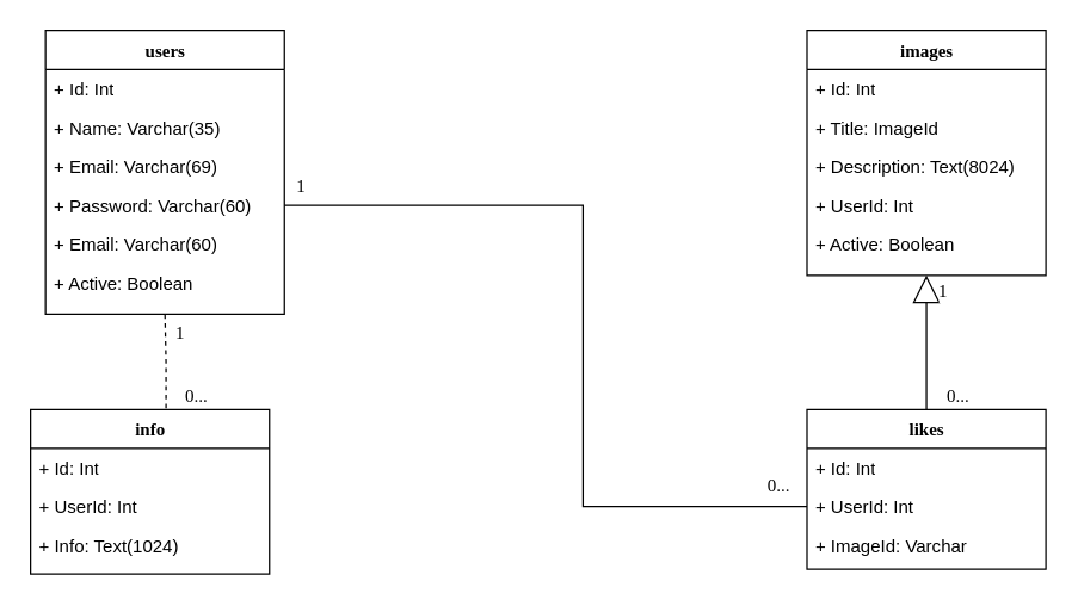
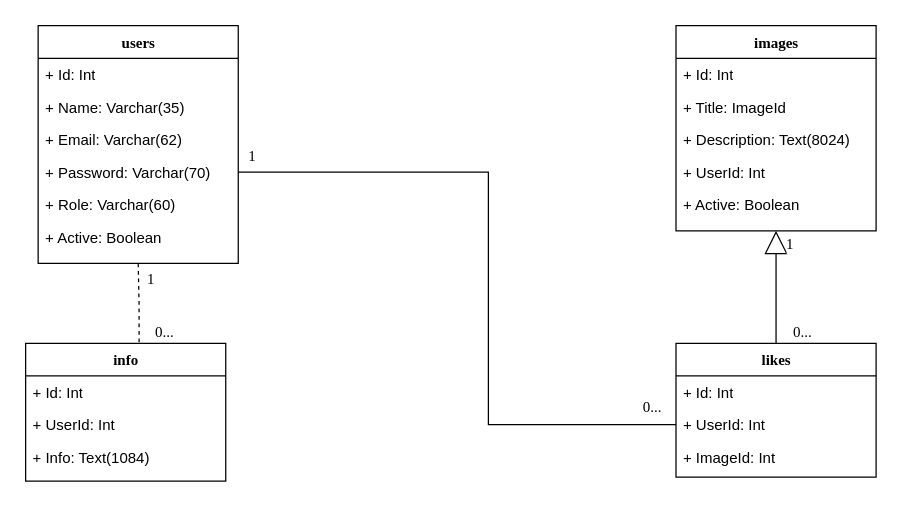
  <mxCell id="0" />
  <mxCell id="1" parent="0" />
  <mxCell id="2" value="users" style="swimlane;html=1;fontStyle=1;align=center;verticalAlign=top;childLayout=stackLayout;horizontal=1;startSize=26;horizontalStack=0;resizeParent=1;resizeLast=0;collapsible=1;marginBottom=0;swimlaneFillColor=#ffffff;rounded=0;shadow=0;comic=0;labelBackgroundColor=none;strokeWidth=1;fillColor=none;fontFamily=Verdana;fontSize=12" parent="1" vertex="1"><mxGeometry x="30" y="20" width="160" height="190" as="geometry" /></mxCell>
  <mxCell id="3" value="+ Id: Int" style="text;html=1;strokeColor=none;fillColor=none;align=left;verticalAlign=top;spacingLeft=4;spacingRight=4;whiteSpace=wrap;overflow=hidden;rotatable=0;points=[[0,0.5],[1,0.5]];portConstraint=eastwest;" parent="2" vertex="1"><mxGeometry y="26" width="160" height="26" as="geometry" /></mxCell>
  <mxCell id="4" value="+ Name: Varchar(35)&lt;br&gt;" style="text;html=1;strokeColor=none;fillColor=none;align=left;verticalAlign=top;spacingLeft=4;spacingRight=4;whiteSpace=wrap;overflow=hidden;rotatable=0;points=[[0,0.5],[1,0.5]];portConstraint=eastwest;" parent="2" vertex="1"><mxGeometry y="52" width="160" height="26" as="geometry" /></mxCell>
- <mxCell id="5" value="+ Email: Varchar(69)" style="text;html=1;strokeColor=none;fillColor=none;align=left;verticalAlign=top;spacingLeft=4;spacingRight=4;whiteSpace=wrap;overflow=hidden;rotatable=0;points=[[0,0.5],[1,0.5]];portConstraint=eastwest;" vertex="1" parent="2"><mxGeometry y="78" width="160" height="26" as="geometry" /></mxCell>
- <mxCell id="6" value="+ Password: Varchar(60)" style="text;html=1;strokeColor=none;fillColor=none;align=left;verticalAlign=top;spacingLeft=4;spacingRight=4;whiteSpace=wrap;overflow=hidden;rotatable=0;points=[[0,0.5],[1,0.5]];portConstraint=eastwest;" vertex="1" parent="2"><mxGeometry y="104" width="160" height="26" as="geometry" /></mxCell>
- <mxCell id="7" value="+ Email: Varchar(60)" style="text;html=1;strokeColor=none;fillColor=none;align=left;verticalAlign=top;spacingLeft=4;spacingRight=4;whiteSpace=wrap;overflow=hidden;rotatable=0;points=[[0,0.5],[1,0.5]];portConstraint=eastwest;" vertex="1" parent="2"><mxGeometry y="130" width="160" height="26" as="geometry" /></mxCell>
+ <mxCell id="5" value="+ Email: Varchar(62)" style="text;html=1;strokeColor=none;fillColor=none;align=left;verticalAlign=top;spacingLeft=4;spacingRight=4;whiteSpace=wrap;overflow=hidden;rotatable=0;points=[[0,0.5],[1,0.5]];portConstraint=eastwest;" vertex="1" parent="2"><mxGeometry y="78" width="160" height="26" as="geometry" /></mxCell>
+ <mxCell id="6" value="+ Password: Varchar(70)" style="text;html=1;strokeColor=none;fillColor=none;align=left;verticalAlign=top;spacingLeft=4;spacingRight=4;whiteSpace=wrap;overflow=hidden;rotatable=0;points=[[0,0.5],[1,0.5]];portConstraint=eastwest;" vertex="1" parent="2"><mxGeometry y="104" width="160" height="26" as="geometry" /></mxCell>
+ <mxCell id="7" value="+ Role: Varchar(60)" style="text;html=1;strokeColor=none;fillColor=none;align=left;verticalAlign=top;spacingLeft=4;spacingRight=4;whiteSpace=wrap;overflow=hidden;rotatable=0;points=[[0,0.5],[1,0.5]];portConstraint=eastwest;" vertex="1" parent="2"><mxGeometry y="130" width="160" height="26" as="geometry" /></mxCell>
  <mxCell id="8" value="+ Active: Boolean" style="text;html=1;strokeColor=none;fillColor=none;align=left;verticalAlign=top;spacingLeft=4;spacingRight=4;whiteSpace=wrap;overflow=hidden;rotatable=0;points=[[0,0.5],[1,0.5]];portConstraint=eastwest;" vertex="1" parent="2"><mxGeometry y="156" width="160" height="26" as="geometry" /></mxCell>
  <mxCell id="9" value="images" style="swimlane;html=1;fontStyle=1;align=center;verticalAlign=top;childLayout=stackLayout;horizontal=1;startSize=26;horizontalStack=0;resizeParent=1;resizeLast=0;collapsible=1;marginBottom=0;swimlaneFillColor=#ffffff;rounded=0;shadow=0;comic=0;labelBackgroundColor=none;strokeWidth=1;fillColor=none;fontFamily=Verdana;fontSize=12" parent="1" vertex="1"><mxGeometry x="540" y="20" width="160" height="164" as="geometry"><mxRectangle x="640" y="146.0" width="80" height="26" as="alternateBounds" /></mxGeometry></mxCell>
  <mxCell id="10" value="+ Id: Int" style="text;html=1;strokeColor=none;fillColor=none;align=left;verticalAlign=top;spacingLeft=4;spacingRight=4;whiteSpace=wrap;overflow=hidden;rotatable=0;points=[[0,0.5],[1,0.5]];portConstraint=eastwest;" parent="9" vertex="1"><mxGeometry y="26" width="160" height="26" as="geometry" /></mxCell>
  <mxCell id="11" value="+ Title: ImageId" style="text;html=1;strokeColor=none;fillColor=none;align=left;verticalAlign=top;spacingLeft=4;spacingRight=4;whiteSpace=wrap;overflow=hidden;rotatable=0;points=[[0,0.5],[1,0.5]];portConstraint=eastwest;" parent="9" vertex="1"><mxGeometry y="52" width="160" height="26" as="geometry" /></mxCell>
  <mxCell id="12" value="+ Description: Text(8024)" style="text;html=1;strokeColor=none;fillColor=none;align=left;verticalAlign=top;spacingLeft=4;spacingRight=4;whiteSpace=wrap;overflow=hidden;rotatable=0;points=[[0,0.5],[1,0.5]];portConstraint=eastwest;" vertex="1" parent="9"><mxGeometry y="78" width="160" height="26" as="geometry" /></mxCell>
  <mxCell id="13" value="+ UserId: Int" style="text;html=1;strokeColor=none;fillColor=none;align=left;verticalAlign=top;spacingLeft=4;spacingRight=4;whiteSpace=wrap;overflow=hidden;rotatable=0;points=[[0,0.5],[1,0.5]];portConstraint=eastwest;" vertex="1" parent="9"><mxGeometry y="104" width="160" height="26" as="geometry" /></mxCell>
  <mxCell id="14" value="+ Active: Boolean" style="text;html=1;strokeColor=none;fillColor=none;align=left;verticalAlign=top;spacingLeft=4;spacingRight=4;whiteSpace=wrap;overflow=hidden;rotatable=0;points=[[0,0.5],[1,0.5]];portConstraint=eastwest;" vertex="1" parent="9"><mxGeometry y="130" width="160" height="26" as="geometry" /></mxCell>
  <mxCell id="15" value="likes" style="swimlane;html=1;fontStyle=1;align=center;verticalAlign=top;childLayout=stackLayout;horizontal=1;startSize=26;horizontalStack=0;resizeParent=1;resizeLast=0;collapsible=1;marginBottom=0;swimlaneFillColor=#ffffff;rounded=0;shadow=0;comic=0;labelBackgroundColor=none;strokeWidth=1;fillColor=none;fontFamily=Verdana;fontSize=12" vertex="1" parent="1"><mxGeometry x="540" y="274" width="160" height="107" as="geometry" /></mxCell>
  <mxCell id="16" value="+ Id: Int" style="text;html=1;strokeColor=none;fillColor=none;align=left;verticalAlign=top;spacingLeft=4;spacingRight=4;whiteSpace=wrap;overflow=hidden;rotatable=0;points=[[0,0.5],[1,0.5]];portConstraint=eastwest;" vertex="1" parent="15"><mxGeometry y="26" width="160" height="26" as="geometry" /></mxCell>
  <mxCell id="17" value="+ UserId: Int" style="text;html=1;strokeColor=none;fillColor=none;align=left;verticalAlign=top;spacingLeft=4;spacingRight=4;whiteSpace=wrap;overflow=hidden;rotatable=0;points=[[0,0.5],[1,0.5]];portConstraint=eastwest;" vertex="1" parent="15"><mxGeometry y="52" width="160" height="26" as="geometry" /></mxCell>
- <mxCell id="18" value="+ ImageId: Varchar" style="text;html=1;strokeColor=none;fillColor=none;align=left;verticalAlign=top;spacingLeft=4;spacingRight=4;whiteSpace=wrap;overflow=hidden;rotatable=0;points=[[0,0.5],[1,0.5]];portConstraint=eastwest;" vertex="1" parent="15"><mxGeometry y="78" width="160" height="26" as="geometry" /></mxCell>
+ <mxCell id="18" value="+ ImageId: Int" style="text;html=1;strokeColor=none;fillColor=none;align=left;verticalAlign=top;spacingLeft=4;spacingRight=4;whiteSpace=wrap;overflow=hidden;rotatable=0;points=[[0,0.5],[1,0.5]];portConstraint=eastwest;" vertex="1" parent="15"><mxGeometry y="78" width="160" height="26" as="geometry" /></mxCell>
  <mxCell id="19" value="info" style="swimlane;html=1;fontStyle=1;align=center;verticalAlign=top;childLayout=stackLayout;horizontal=1;startSize=26;horizontalStack=0;resizeParent=1;resizeLast=0;collapsible=1;marginBottom=0;swimlaneFillColor=#ffffff;rounded=0;shadow=0;comic=0;labelBackgroundColor=none;strokeWidth=1;fillColor=none;fontFamily=Verdana;fontSize=12" vertex="1" parent="1"><mxGeometry x="20" y="274" width="160" height="110" as="geometry" /></mxCell>
  <mxCell id="20" value="+ Id: Int" style="text;html=1;strokeColor=none;fillColor=none;align=left;verticalAlign=top;spacingLeft=4;spacingRight=4;whiteSpace=wrap;overflow=hidden;rotatable=0;points=[[0,0.5],[1,0.5]];portConstraint=eastwest;" vertex="1" parent="19"><mxGeometry y="26" width="160" height="26" as="geometry" /></mxCell>
  <mxCell id="21" value="+ UserId: Int" style="text;html=1;strokeColor=none;fillColor=none;align=left;verticalAlign=top;spacingLeft=4;spacingRight=4;whiteSpace=wrap;overflow=hidden;rotatable=0;points=[[0,0.5],[1,0.5]];portConstraint=eastwest;" vertex="1" parent="19"><mxGeometry y="52" width="160" height="26" as="geometry" /></mxCell>
- <mxCell id="22" value="+ Info: Text(1024)" style="text;html=1;strokeColor=none;fillColor=none;align=left;verticalAlign=top;spacingLeft=4;spacingRight=4;whiteSpace=wrap;overflow=hidden;rotatable=0;points=[[0,0.5],[1,0.5]];portConstraint=eastwest;" vertex="1" parent="19"><mxGeometry y="78" width="160" height="26" as="geometry" /></mxCell>
+ <mxCell id="22" value="+ Info: Text(1084)" style="text;html=1;strokeColor=none;fillColor=none;align=left;verticalAlign=top;spacingLeft=4;spacingRight=4;whiteSpace=wrap;overflow=hidden;rotatable=0;points=[[0,0.5],[1,0.5]];portConstraint=eastwest;" vertex="1" parent="19"><mxGeometry y="78" width="160" height="26" as="geometry" /></mxCell>
  <mxCell id="23" style="edgeStyle=orthogonalEdgeStyle;rounded=0;html=1;labelBackgroundColor=none;startArrow=none;startFill=0;startSize=8;endArrow=none;endFill=0;endSize=16;fontFamily=Verdana;fontSize=12;entryX=1;entryY=0.5;entryDx=0;entryDy=0;exitX=0;exitY=0.5;exitDx=0;exitDy=0;" edge="1" parent="1" source="17" target="6"><mxGeometry relative="1" as="geometry"><Array as="points"><mxPoint x="390" y="339" /><mxPoint x="390" y="137" /></Array><mxPoint x="520" y="264" as="sourcePoint" /><mxPoint x="170" y="264" as="targetPoint" /></mxGeometry></mxCell>
  <mxCell id="24" value="1" style="text;html=1;resizable=0;points=[];align=center;verticalAlign=middle;labelBackgroundColor=#ffffff;fontSize=12;fontFamily=Verdana" vertex="1" connectable="0" parent="23"><mxGeometry x="-0.575" y="-86" relative="1" as="geometry"><mxPoint x="-223" y="-129" as="offset" /></mxGeometry></mxCell>
  <mxCell id="25" value="0..." style="text;html=1;resizable=0;points=[];align=center;verticalAlign=middle;labelBackgroundColor=#ffffff;fontSize=12;fontFamily=Verdana" vertex="1" connectable="0" parent="23"><mxGeometry x="0.892" y="-1" relative="1" as="geometry"><mxPoint x="300" y="188" as="offset" /></mxGeometry></mxCell>
  <mxCell id="26" style="edgeStyle=orthogonalEdgeStyle;rounded=0;html=1;labelBackgroundColor=none;startArrow=none;startFill=0;startSize=8;endArrow=block;endFill=0;endSize=16;fontFamily=Verdana;fontSize=12;exitX=0.5;exitY=0;exitDx=0;exitDy=0;entryX=0.5;entryY=1;entryDx=0;entryDy=0;" edge="1" parent="1" source="15" target="9"><mxGeometry relative="1" as="geometry"><Array as="points" /><mxPoint x="570" y="234" as="sourcePoint" /><mxPoint x="220" y="234" as="targetPoint" /></mxGeometry></mxCell>
  <mxCell id="27" value="1" style="text;html=1;resizable=0;points=[];align=center;verticalAlign=middle;labelBackgroundColor=#ffffff;fontSize=12;fontFamily=Verdana" vertex="1" connectable="0" parent="26"><mxGeometry x="-0.575" y="-86" relative="1" as="geometry"><mxPoint x="-76" y="-61" as="offset" /></mxGeometry></mxCell>
  <mxCell id="28" value="0..." style="text;html=1;resizable=0;points=[];align=center;verticalAlign=middle;labelBackgroundColor=#ffffff;fontSize=12;fontFamily=Verdana" vertex="1" connectable="0" parent="26"><mxGeometry x="0.892" y="-1" relative="1" as="geometry"><mxPoint x="19" y="75" as="offset" /></mxGeometry></mxCell>
  <mxCell id="29" style="edgeStyle=orthogonalEdgeStyle;rounded=0;html=1;labelBackgroundColor=none;startArrow=none;startFill=0;startSize=8;endArrow=none;endFill=0;endSize=16;fontFamily=Verdana;fontSize=12;exitX=0.567;exitY=-0.009;exitDx=0;exitDy=0;exitPerimeter=0;entryX=0.5;entryY=1;entryDx=0;entryDy=0;dashed=1;" edge="1" parent="1" source="19" target="2"><mxGeometry relative="1" as="geometry"><Array as="points" /><mxPoint x="110" y="268" as="sourcePoint" /><mxPoint x="110" y="214" as="targetPoint" /></mxGeometry></mxCell>
  <mxCell id="30" value="1" style="text;html=1;resizable=0;points=[];align=center;verticalAlign=middle;labelBackgroundColor=#ffffff;fontSize=12;fontFamily=Verdana" vertex="1" connectable="0" parent="29"><mxGeometry x="-0.575" y="-86" relative="1" as="geometry"><mxPoint x="-77" y="-36" as="offset" /></mxGeometry></mxCell>
  <mxCell id="31" value="0..." style="text;html=1;resizable=0;points=[];align=center;verticalAlign=middle;labelBackgroundColor=#ffffff;fontSize=12;fontFamily=Verdana" vertex="1" connectable="0" parent="29"><mxGeometry x="0.892" y="-1" relative="1" as="geometry"><mxPoint x="19" y="51" as="offset" /></mxGeometry></mxCell>
